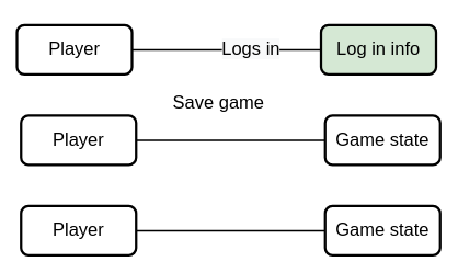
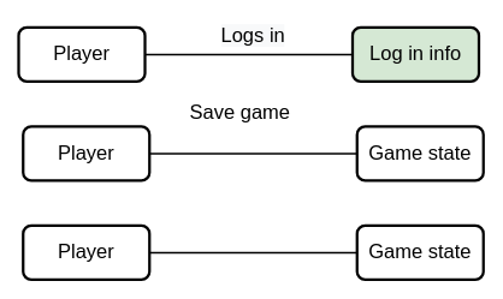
  <mxCell id="0" />
  <mxCell id="1" parent="0" />
  <mxCell id="2" value="&lt;font style=&quot;font-size: 22px&quot;&gt;Log in info&lt;/font&gt;" style="rounded=1;whiteSpace=wrap;html=1;strokeWidth=3;fillColor=#d5e8d4;" vertex="1" parent="1"><mxGeometry x="390" y="30" width="140" height="60" as="geometry" /></mxCell>
  <mxCell id="3" value="&lt;font style=&quot;font-size: 22px&quot;&gt;Player&lt;/font&gt;" style="rounded=1;whiteSpace=wrap;html=1;strokeWidth=3;" vertex="1" parent="1"><mxGeometry x="20" y="30" width="140" height="60" as="geometry" /></mxCell>
  <mxCell id="4" value="" style="endArrow=none;html=1;rounded=0;fontSize=22;strokeColor=default;strokeWidth=2;exitX=1;exitY=0.5;exitDx=0;exitDy=0;entryX=0;entryY=0.5;entryDx=0;entryDy=0;" edge="1" parent="1" source="3" target="2"><mxGeometry width="50" height="50" relative="1" as="geometry"><mxPoint x="150" y="190" as="sourcePoint" /><mxPoint x="250" y="60" as="targetPoint" /></mxGeometry></mxCell>
- <mxCell id="5" value="&lt;span style=&quot;color: rgb(0 , 0 , 0) ; font-family: &amp;#34;helvetica&amp;#34; ; font-size: 22px ; font-style: normal ; font-weight: 400 ; letter-spacing: normal ; text-indent: 0px ; text-transform: none ; word-spacing: 0px ; background-color: rgb(248 , 249 , 250) ; display: inline ; float: none&quot;&gt;Logs in&lt;/span&gt;" style="text;whiteSpace=wrap;html=1;align=center;" vertex="1" parent="1"><mxGeometry x="265" y="40" width="80" height="40" as="geometry" /></mxCell>
+ <mxCell id="5" value="&lt;span style=&quot;color: rgb(0 , 0 , 0) ; font-family: &amp;#34;helvetica&amp;#34; ; font-size: 22px ; font-style: normal ; font-weight: 400 ; letter-spacing: normal ; text-indent: 0px ; text-transform: none ; word-spacing: 0px ; background-color: rgb(248 , 249 , 250) ; display: inline ; float: none&quot;&gt;Logs in&lt;/span&gt;" style="text;whiteSpace=wrap;html=1;align=center;" vertex="1" parent="1"><mxGeometry x="240" y="20" width="80" height="40" as="geometry" /></mxCell>
  <mxCell id="6" value="&lt;font style=&quot;font-size: 22px&quot;&gt;Game state&lt;/font&gt;" style="rounded=1;whiteSpace=wrap;html=1;strokeWidth=3;" vertex="1" parent="1"><mxGeometry x="395" y="250" width="140" height="60" as="geometry" /></mxCell>
  <mxCell id="7" value="&lt;font style=&quot;font-size: 22px&quot;&gt;Player&lt;/font&gt;" style="rounded=1;whiteSpace=wrap;html=1;strokeWidth=3;" vertex="1" parent="1"><mxGeometry x="25" y="250" width="140" height="60" as="geometry" /></mxCell>
  <mxCell id="8" value="" style="endArrow=none;html=1;rounded=0;fontSize=22;strokeColor=default;strokeWidth=2;exitX=1;exitY=0.5;exitDx=0;exitDy=0;entryX=0;entryY=0.5;entryDx=0;entryDy=0;" edge="1" source="7" target="6" parent="1"><mxGeometry width="50" height="50" relative="1" as="geometry"><mxPoint x="155" y="410" as="sourcePoint" /><mxPoint x="255" y="280" as="targetPoint" /></mxGeometry></mxCell>
  <mxCell id="9" value="&lt;font style=&quot;font-size: 22px&quot;&gt;Game state&lt;/font&gt;" style="rounded=1;whiteSpace=wrap;html=1;strokeWidth=3;" vertex="1" parent="1"><mxGeometry x="395" y="140" width="140" height="60" as="geometry" /></mxCell>
  <mxCell id="10" value="&lt;font style=&quot;font-size: 22px&quot;&gt;Player&lt;/font&gt;" style="rounded=1;whiteSpace=wrap;html=1;strokeWidth=3;" vertex="1" parent="1"><mxGeometry x="25" y="140" width="140" height="60" as="geometry" /></mxCell>
  <mxCell id="11" value="" style="endArrow=none;html=1;rounded=0;fontSize=22;strokeColor=default;strokeWidth=2;exitX=1;exitY=0.5;exitDx=0;exitDy=0;entryX=0;entryY=0.5;entryDx=0;entryDy=0;" edge="1" source="10" target="9" parent="1"><mxGeometry width="50" height="50" relative="1" as="geometry"><mxPoint x="155" y="300" as="sourcePoint" /><mxPoint x="255" y="170" as="targetPoint" /></mxGeometry></mxCell>
  <mxCell id="12" value="&lt;font face=&quot;helvetica&quot;&gt;&lt;span style=&quot;font-size: 22px&quot;&gt;Save game&lt;/span&gt;&lt;/font&gt;" style="text;whiteSpace=wrap;html=1;align=center;" vertex="1" parent="1"><mxGeometry x="207.5" y="105" width="115" height="40" as="geometry" /></mxCell>
